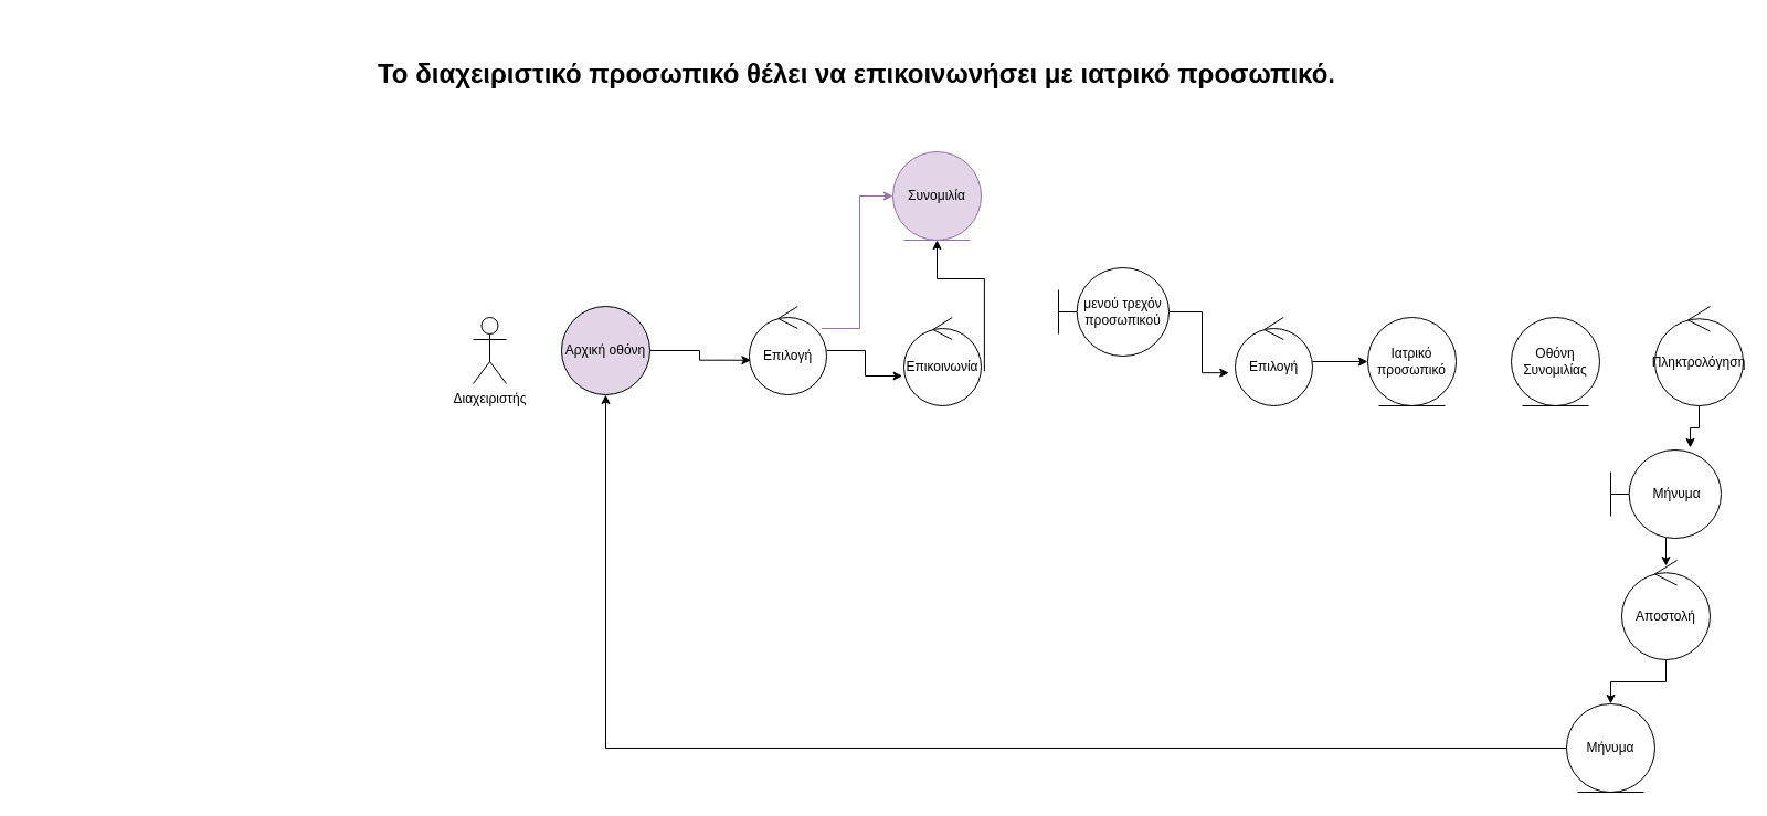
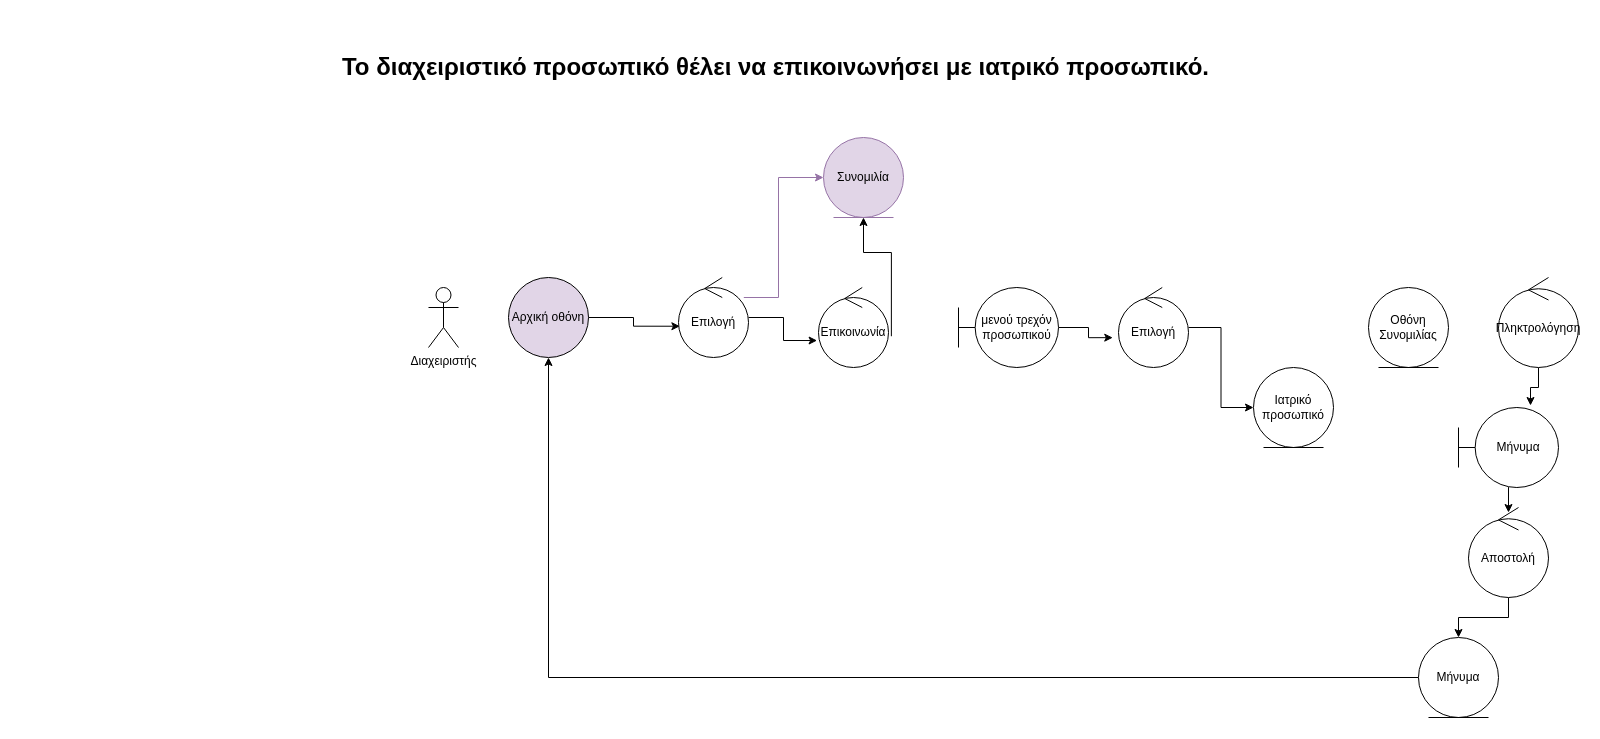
  <mxCell id="0" style=";html=1;" />
  <mxCell id="1" style=";html=1;" parent="0" />
  <mxCell id="2" value="&lt;br/&gt;&lt;pre class=&quot;western&quot; lang=&quot;el-GR&quot;&gt;&lt;font face=&quot;Bahnschrift, sans-serif&quot;&gt;&lt;b&gt;Το διαχειριστικό προσωπικό θέλει να επικοινωνήσει με ιατρικό προσωπικό.&lt;/b&gt;&lt;/font&gt;&lt;/pre&gt;&lt;br/&gt;" style="text;strokeColor=none;fillColor=none;html=1;fontSize=24;fontStyle=1;verticalAlign=middle;align=center;" parent="1" vertex="1"><mxGeometry x="20" y="20" width="1510" height="40" as="geometry" /></mxCell>
  <mxCell id="3" value="Διαχειριστής" style="shape=umlActor;verticalLabelPosition=bottom;verticalAlign=top;html=1;outlineConnect=0;" parent="1" vertex="1"><mxGeometry x="428" y="260" width="30" height="60" as="geometry" /></mxCell>
  <mxCell id="4" style="edgeStyle=orthogonalEdgeStyle;rounded=0;orthogonalLoop=1;jettySize=auto;html=1;entryX=0.02;entryY=0.609;entryDx=0;entryDy=0;entryPerimeter=0;" parent="1" source="5" target="8" edge="1"><mxGeometry relative="1" as="geometry" /></mxCell>
  <mxCell id="5" value="Αρχική οθόνη" style="ellipse;whiteSpace=wrap;html=1;aspect=fixed;fillColor=#e1d5e7;" parent="1" vertex="1"><mxGeometry x="508" y="250" width="80" height="80" as="geometry" /></mxCell>
  <mxCell id="6" style="edgeStyle=orthogonalEdgeStyle;rounded=0;orthogonalLoop=1;jettySize=auto;html=1;entryX=-0.02;entryY=0.663;entryDx=0;entryDy=0;entryPerimeter=0;" parent="1" source="8" target="10" edge="1"><mxGeometry relative="1" as="geometry"><mxPoint x="812.3" y="303.04" as="targetPoint" /></mxGeometry></mxCell>
  <mxCell id="7" style="edgeStyle=orthogonalEdgeStyle;rounded=0;orthogonalLoop=1;jettySize=auto;html=1;entryX=0;entryY=0.5;entryDx=0;entryDy=0;fillColor=#e1d5e7;strokeColor=#9673a6;" parent="1" source="8" target="21" edge="1"><mxGeometry relative="1" as="geometry"><Array as="points"><mxPoint x="778" y="270" /><mxPoint x="778" y="150" /></Array></mxGeometry></mxCell>
  <mxCell id="8" value="Επιλογή" style="ellipse;shape=umlControl;whiteSpace=wrap;html=1;" parent="1" vertex="1"><mxGeometry x="678" y="250" width="70" height="80" as="geometry" /></mxCell>
  <mxCell id="9" style="edgeStyle=orthogonalEdgeStyle;rounded=0;orthogonalLoop=1;jettySize=auto;html=1;exitX=1.041;exitY=0.609;exitDx=0;exitDy=0;exitPerimeter=0;" parent="1" source="10" target="21" edge="1"><mxGeometry relative="1" as="geometry"><mxPoint x="918" y="300" as="sourcePoint" /><mxPoint x="978" y="300" as="targetPoint" /></mxGeometry></mxCell>
  <mxCell id="10" value="Επικοινωνία" style="ellipse;shape=umlControl;whiteSpace=wrap;html=1;" parent="1" vertex="1"><mxGeometry x="818" y="260" width="70" height="80" as="geometry" /></mxCell>
  <mxCell id="11" style="edgeStyle=orthogonalEdgeStyle;rounded=0;orthogonalLoop=1;jettySize=auto;html=1;entryX=-0.082;entryY=0.627;entryDx=0;entryDy=0;entryPerimeter=0;" parent="1" source="12" target="14" edge="1"><mxGeometry relative="1" as="geometry" /></mxCell>
- <mxCell id="12" value="μενού τρεχόν προσωπικού" style="shape=umlBoundary;whiteSpace=wrap;html=1;" parent="1" vertex="1"><mxGeometry x="958" y="215" width="100" height="80" as="geometry" /></mxCell>
+ <mxCell id="12" value="μενού τρεχόν προσωπικού" style="shape=umlBoundary;whiteSpace=wrap;html=1;" parent="1" vertex="1"><mxGeometry x="958" y="260" width="100" height="80" as="geometry" /></mxCell>
  <mxCell id="13" style="edgeStyle=orthogonalEdgeStyle;rounded=0;orthogonalLoop=1;jettySize=auto;html=1;entryX=0;entryY=0.5;entryDx=0;entryDy=0;" parent="1" source="14" target="15" edge="1"><mxGeometry relative="1" as="geometry" /></mxCell>
  <mxCell id="14" value="Επιλογή" style="ellipse;shape=umlControl;whiteSpace=wrap;html=1;" parent="1" vertex="1"><mxGeometry x="1118" y="260" width="70" height="80" as="geometry" /></mxCell>
- <mxCell id="15" value="Ιατρικό προσωπικό" style="ellipse;shape=umlEntity;whiteSpace=wrap;html=1;" parent="1" vertex="1"><mxGeometry x="1238" y="260" width="80" height="80" as="geometry" /></mxCell>
+ <mxCell id="15" value="Ιατρικό προσωπικό" style="ellipse;shape=umlEntity;whiteSpace=wrap;html=1;" parent="1" vertex="1"><mxGeometry x="1253" y="340" width="80" height="80" as="geometry" /></mxCell>
  <mxCell id="16" value="Οθόνη Συνομιλίας" style="ellipse;shape=umlEntity;whiteSpace=wrap;html=1;" parent="1" vertex="1"><mxGeometry x="1368" y="260" width="80" height="80" as="geometry" /></mxCell>
  <mxCell id="17" style="edgeStyle=orthogonalEdgeStyle;rounded=0;orthogonalLoop=1;jettySize=auto;html=1;entryX=0.72;entryY=-0.025;entryDx=0;entryDy=0;entryPerimeter=0;" edge="1" parent="1" source="18" target="25"><mxGeometry relative="1" as="geometry" /></mxCell>
  <mxCell id="18" value="Πληκτρολόγηση" style="ellipse;shape=umlControl;whiteSpace=wrap;html=1;" parent="1" vertex="1"><mxGeometry x="1498" y="250" width="80" height="90" as="geometry" /></mxCell>
  <mxCell id="19" style="edgeStyle=orthogonalEdgeStyle;rounded=0;orthogonalLoop=1;jettySize=auto;html=1;entryX=0.5;entryY=0;entryDx=0;entryDy=0;" edge="1" parent="1" source="20" target="23"><mxGeometry relative="1" as="geometry" /></mxCell>
  <mxCell id="20" value="Αποστολή" style="ellipse;shape=umlControl;whiteSpace=wrap;html=1;" parent="1" vertex="1"><mxGeometry x="1468" y="480" width="80" height="90" as="geometry" /></mxCell>
- <mxCell id="21" value="Συνομιλία" style="ellipse;shape=umlEntity;whiteSpace=wrap;html=1;fillColor=#e1d5e7;strokeColor=#9673a6;" parent="1" vertex="1"><mxGeometry x="808" y="110" width="80" height="80" as="geometry" /></mxCell>
+ <mxCell id="21" value="Συνομιλία" style="ellipse;shape=umlEntity;whiteSpace=wrap;html=1;fillColor=#e1d5e7;strokeColor=#9673a6;" parent="1" vertex="1"><mxGeometry x="823" y="110" width="80" height="80" as="geometry" /></mxCell>
  <mxCell id="22" style="edgeStyle=orthogonalEdgeStyle;rounded=0;orthogonalLoop=1;jettySize=auto;html=1;entryX=0.5;entryY=1;entryDx=0;entryDy=0;" edge="1" parent="1" source="23" target="5"><mxGeometry relative="1" as="geometry" /></mxCell>
  <mxCell id="23" value="Μήνυμα" style="ellipse;shape=umlEntity;whiteSpace=wrap;html=1;" vertex="1" parent="1"><mxGeometry x="1418" y="610" width="80" height="80" as="geometry" /></mxCell>
  <mxCell id="24" style="edgeStyle=orthogonalEdgeStyle;rounded=0;orthogonalLoop=1;jettySize=auto;html=1;entryX=0.5;entryY=0.056;entryDx=0;entryDy=0;entryPerimeter=0;" edge="1" parent="1" source="25" target="20"><mxGeometry relative="1" as="geometry" /></mxCell>
  <mxCell id="25" value="&amp;nbsp;Μήνυμα" style="shape=umlBoundary;whiteSpace=wrap;html=1;" vertex="1" parent="1"><mxGeometry x="1458" y="380" width="100" height="80" as="geometry" /></mxCell>
